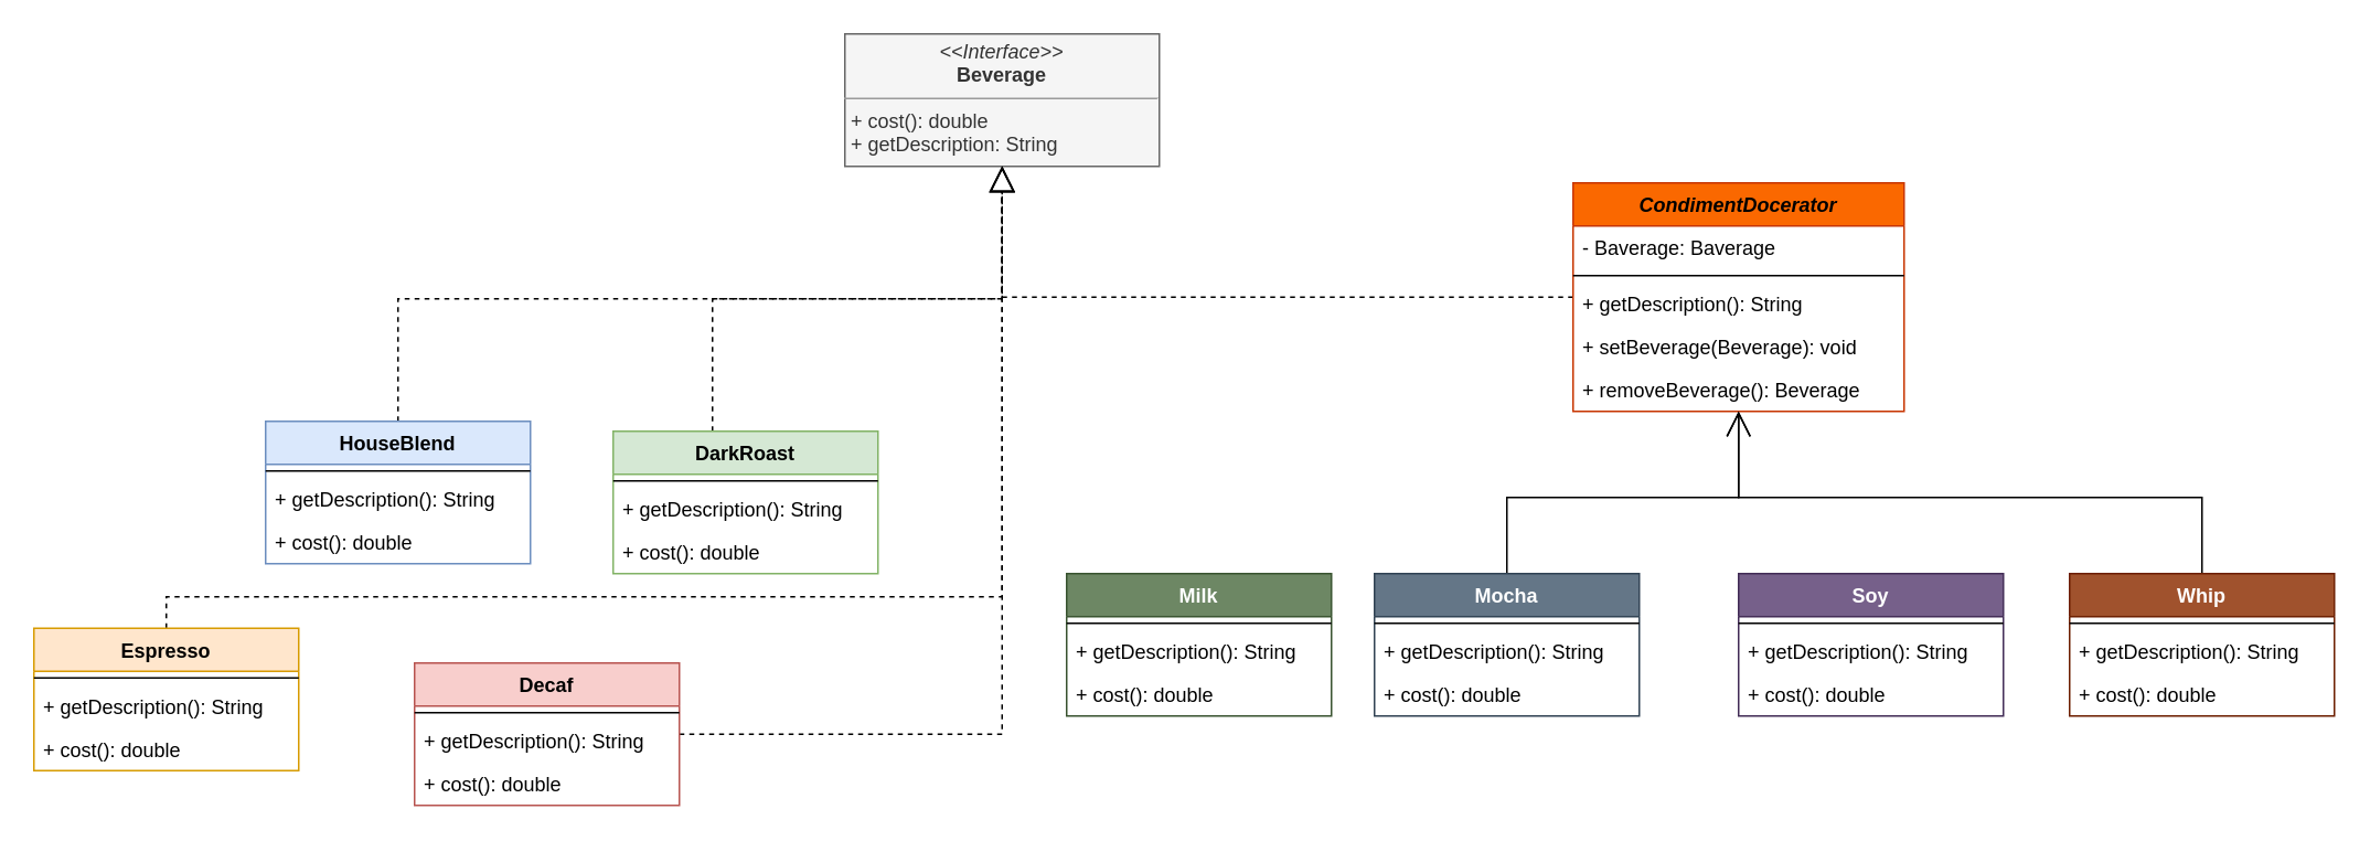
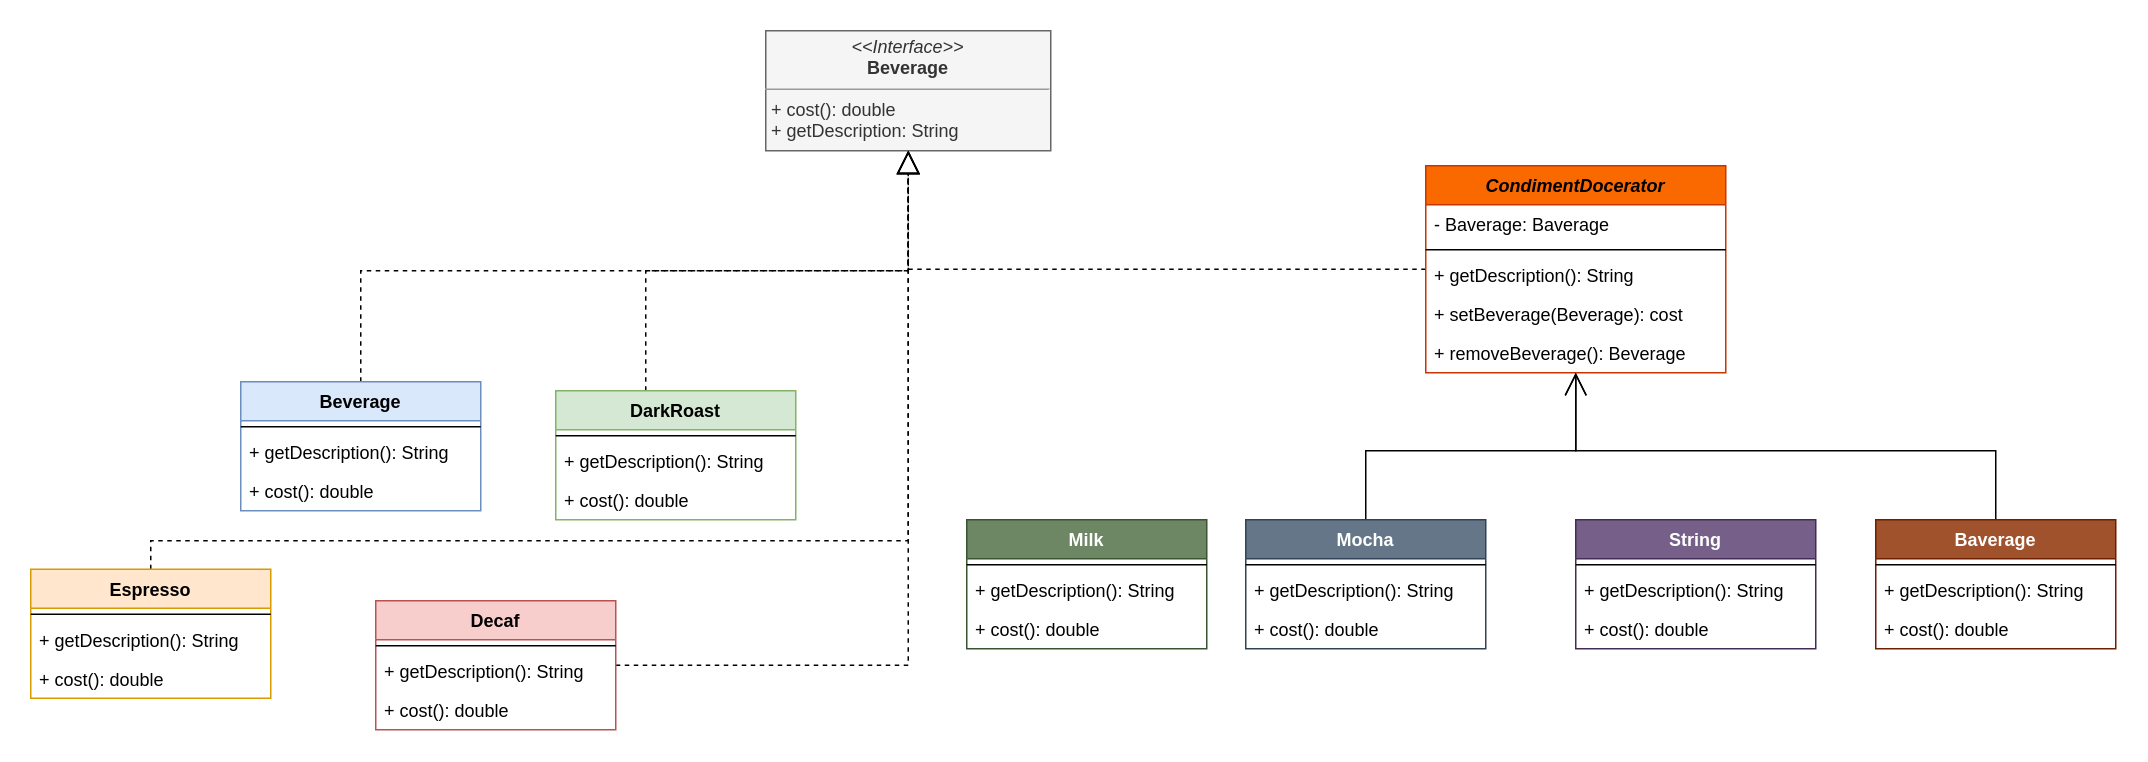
  <mxCell id="0" />
  <mxCell id="1" parent="0" />
  <mxCell id="2" value="&lt;p style=&quot;margin:0px;margin-top:4px;text-align:center;&quot;&gt;&lt;i&gt;&amp;lt;&amp;lt;Interface&amp;gt;&amp;gt;&lt;/i&gt;&lt;br&gt;&lt;b&gt;Beverage&lt;/b&gt;&lt;/p&gt;&lt;hr size=&quot;1&quot;&gt;&lt;p style=&quot;margin:0px;margin-left:4px;&quot;&gt;+ cost(): double&lt;/p&gt;&lt;p style=&quot;margin:0px;margin-left:4px;&quot;&gt;+ getDescription: String&lt;/p&gt;" style="verticalAlign=top;align=left;overflow=fill;fontSize=12;fontFamily=Helvetica;html=1;fillColor=#f5f5f5;fontColor=#333333;strokeColor=#666666;" vertex="1" parent="1"><mxGeometry x="510" y="20" width="190" height="80" as="geometry" /></mxCell>
  <mxCell id="3" style="edgeStyle=orthogonalEdgeStyle;rounded=0;orthogonalLoop=1;jettySize=auto;html=1;endArrow=block;endFill=0;endSize=13;dashed=1;" edge="1" parent="1" source="4" target="2"><mxGeometry relative="1" as="geometry" /></mxCell>
  <mxCell id="4" value="CondimentDocerator" style="swimlane;fontStyle=3;align=center;verticalAlign=top;childLayout=stackLayout;horizontal=1;startSize=26;horizontalStack=0;resizeParent=1;resizeParentMax=0;resizeLast=0;collapsible=1;marginBottom=0;fillColor=#fa6800;fontColor=#000000;strokeColor=#C73500;" vertex="1" parent="1"><mxGeometry x="950" y="110" width="200" height="138" as="geometry" /></mxCell>
  <mxCell id="5" value="- Baverage: Baverage" style="text;strokeColor=none;fillColor=none;align=left;verticalAlign=top;spacingLeft=4;spacingRight=4;overflow=hidden;rotatable=0;points=[[0,0.5],[1,0.5]];portConstraint=eastwest;" vertex="1" parent="4"><mxGeometry y="26" width="200" height="26" as="geometry" /></mxCell>
  <mxCell id="6" value="" style="line;strokeWidth=1;fillColor=none;align=left;verticalAlign=middle;spacingTop=-1;spacingLeft=3;spacingRight=3;rotatable=0;labelPosition=right;points=[];portConstraint=eastwest;" vertex="1" parent="4"><mxGeometry y="52" width="200" height="8" as="geometry" /></mxCell>
  <mxCell id="7" value="+ getDescription(): String" style="text;strokeColor=none;fillColor=none;align=left;verticalAlign=top;spacingLeft=4;spacingRight=4;overflow=hidden;rotatable=0;points=[[0,0.5],[1,0.5]];portConstraint=eastwest;" vertex="1" parent="4"><mxGeometry y="60" width="200" height="26" as="geometry" /></mxCell>
- <mxCell id="8" value="+ setBeverage(Beverage): void" style="text;strokeColor=none;fillColor=none;align=left;verticalAlign=top;spacingLeft=4;spacingRight=4;overflow=hidden;rotatable=0;points=[[0,0.5],[1,0.5]];portConstraint=eastwest;" vertex="1" parent="4"><mxGeometry y="86" width="200" height="26" as="geometry" /></mxCell>
+ <mxCell id="8" value="+ setBeverage(Beverage): cost" style="text;strokeColor=none;fillColor=none;align=left;verticalAlign=top;spacingLeft=4;spacingRight=4;overflow=hidden;rotatable=0;points=[[0,0.5],[1,0.5]];portConstraint=eastwest;" vertex="1" parent="4"><mxGeometry y="86" width="200" height="26" as="geometry" /></mxCell>
  <mxCell id="9" value="+ removeBeverage(): Beverage" style="text;strokeColor=none;fillColor=none;align=left;verticalAlign=top;spacingLeft=4;spacingRight=4;overflow=hidden;rotatable=0;points=[[0,0.5],[1,0.5]];portConstraint=eastwest;" vertex="1" parent="4"><mxGeometry y="112" width="200" height="26" as="geometry" /></mxCell>
  <mxCell id="10" value="Milk" style="swimlane;fontStyle=1;align=center;verticalAlign=top;childLayout=stackLayout;horizontal=1;startSize=26;horizontalStack=0;resizeParent=1;resizeParentMax=0;resizeLast=0;collapsible=1;marginBottom=0;fillColor=#6d8764;fontColor=#ffffff;strokeColor=#3A5431;" vertex="1" parent="1"><mxGeometry x="644" y="346" width="160" height="86" as="geometry" /></mxCell>
  <mxCell id="11" value="" style="line;strokeWidth=1;fillColor=none;align=left;verticalAlign=middle;spacingTop=-1;spacingLeft=3;spacingRight=3;rotatable=0;labelPosition=right;points=[];portConstraint=eastwest;" vertex="1" parent="10"><mxGeometry y="26" width="160" height="8" as="geometry" /></mxCell>
  <mxCell id="12" value="+ getDescription(): String" style="text;strokeColor=none;fillColor=none;align=left;verticalAlign=top;spacingLeft=4;spacingRight=4;overflow=hidden;rotatable=0;points=[[0,0.5],[1,0.5]];portConstraint=eastwest;" vertex="1" parent="10"><mxGeometry y="34" width="160" height="26" as="geometry" /></mxCell>
  <mxCell id="13" value="+ cost(): double" style="text;strokeColor=none;fillColor=none;align=left;verticalAlign=top;spacingLeft=4;spacingRight=4;overflow=hidden;rotatable=0;points=[[0,0.5],[1,0.5]];portConstraint=eastwest;" vertex="1" parent="10"><mxGeometry y="60" width="160" height="26" as="geometry" /></mxCell>
  <mxCell id="14" style="edgeStyle=orthogonalEdgeStyle;rounded=0;orthogonalLoop=1;jettySize=auto;html=1;endArrow=open;endFill=0;endSize=13;" edge="1" parent="1" source="15" target="4"><mxGeometry relative="1" as="geometry"><Array as="points"><mxPoint x="910" y="300" /><mxPoint x="1050" y="300" /></Array></mxGeometry></mxCell>
  <mxCell id="15" value="Mocha" style="swimlane;fontStyle=1;align=center;verticalAlign=top;childLayout=stackLayout;horizontal=1;startSize=26;horizontalStack=0;resizeParent=1;resizeParentMax=0;resizeLast=0;collapsible=1;marginBottom=0;fillColor=#647687;fontColor=#ffffff;strokeColor=#314354;" vertex="1" parent="1"><mxGeometry x="830" y="346" width="160" height="86" as="geometry" /></mxCell>
  <mxCell id="16" value="" style="line;strokeWidth=1;fillColor=none;align=left;verticalAlign=middle;spacingTop=-1;spacingLeft=3;spacingRight=3;rotatable=0;labelPosition=right;points=[];portConstraint=eastwest;" vertex="1" parent="15"><mxGeometry y="26" width="160" height="8" as="geometry" /></mxCell>
  <mxCell id="17" value="+ getDescription(): String" style="text;strokeColor=none;fillColor=none;align=left;verticalAlign=top;spacingLeft=4;spacingRight=4;overflow=hidden;rotatable=0;points=[[0,0.5],[1,0.5]];portConstraint=eastwest;" vertex="1" parent="15"><mxGeometry y="34" width="160" height="26" as="geometry" /></mxCell>
  <mxCell id="18" value="+ cost(): double" style="text;strokeColor=none;fillColor=none;align=left;verticalAlign=top;spacingLeft=4;spacingRight=4;overflow=hidden;rotatable=0;points=[[0,0.5],[1,0.5]];portConstraint=eastwest;" vertex="1" parent="15"><mxGeometry y="60" width="160" height="26" as="geometry" /></mxCell>
- <mxCell id="19" value="Soy" style="swimlane;fontStyle=1;align=center;verticalAlign=top;childLayout=stackLayout;horizontal=1;startSize=26;horizontalStack=0;resizeParent=1;resizeParentMax=0;resizeLast=0;collapsible=1;marginBottom=0;fillColor=#76608a;fontColor=#ffffff;strokeColor=#432D57;" vertex="1" parent="1"><mxGeometry x="1050" y="346" width="160" height="86" as="geometry" /></mxCell>
+ <mxCell id="19" value="String" style="swimlane;fontStyle=1;align=center;verticalAlign=top;childLayout=stackLayout;horizontal=1;startSize=26;horizontalStack=0;resizeParent=1;resizeParentMax=0;resizeLast=0;collapsible=1;marginBottom=0;fillColor=#76608a;fontColor=#ffffff;strokeColor=#432D57;" vertex="1" parent="1"><mxGeometry x="1050" y="346" width="160" height="86" as="geometry" /></mxCell>
  <mxCell id="20" value="" style="line;strokeWidth=1;fillColor=none;align=left;verticalAlign=middle;spacingTop=-1;spacingLeft=3;spacingRight=3;rotatable=0;labelPosition=right;points=[];portConstraint=eastwest;" vertex="1" parent="19"><mxGeometry y="26" width="160" height="8" as="geometry" /></mxCell>
  <mxCell id="21" value="+ getDescription(): String" style="text;strokeColor=none;fillColor=none;align=left;verticalAlign=top;spacingLeft=4;spacingRight=4;overflow=hidden;rotatable=0;points=[[0,0.5],[1,0.5]];portConstraint=eastwest;" vertex="1" parent="19"><mxGeometry y="34" width="160" height="26" as="geometry" /></mxCell>
  <mxCell id="22" value="+ cost(): double" style="text;strokeColor=none;fillColor=none;align=left;verticalAlign=top;spacingLeft=4;spacingRight=4;overflow=hidden;rotatable=0;points=[[0,0.5],[1,0.5]];portConstraint=eastwest;" vertex="1" parent="19"><mxGeometry y="60" width="160" height="26" as="geometry" /></mxCell>
  <mxCell id="23" style="edgeStyle=orthogonalEdgeStyle;rounded=0;orthogonalLoop=1;jettySize=auto;html=1;endArrow=open;endFill=0;endSize=13;" edge="1" parent="1" source="24" target="4"><mxGeometry relative="1" as="geometry"><Array as="points"><mxPoint x="1330" y="300" /><mxPoint x="1050" y="300" /></Array></mxGeometry></mxCell>
- <mxCell id="24" value="Whip" style="swimlane;fontStyle=1;align=center;verticalAlign=top;childLayout=stackLayout;horizontal=1;startSize=26;horizontalStack=0;resizeParent=1;resizeParentMax=0;resizeLast=0;collapsible=1;marginBottom=0;fillColor=#a0522d;fontColor=#ffffff;strokeColor=#6D1F00;" vertex="1" parent="1"><mxGeometry x="1250" y="346" width="160" height="86" as="geometry" /></mxCell>
+ <mxCell id="24" value="Baverage" style="swimlane;fontStyle=1;align=center;verticalAlign=top;childLayout=stackLayout;horizontal=1;startSize=26;horizontalStack=0;resizeParent=1;resizeParentMax=0;resizeLast=0;collapsible=1;marginBottom=0;fillColor=#a0522d;fontColor=#ffffff;strokeColor=#6D1F00;" vertex="1" parent="1"><mxGeometry x="1250" y="346" width="160" height="86" as="geometry" /></mxCell>
  <mxCell id="25" value="" style="line;strokeWidth=1;fillColor=none;align=left;verticalAlign=middle;spacingTop=-1;spacingLeft=3;spacingRight=3;rotatable=0;labelPosition=right;points=[];portConstraint=eastwest;" vertex="1" parent="24"><mxGeometry y="26" width="160" height="8" as="geometry" /></mxCell>
  <mxCell id="26" value="+ getDescription(): String" style="text;strokeColor=none;fillColor=none;align=left;verticalAlign=top;spacingLeft=4;spacingRight=4;overflow=hidden;rotatable=0;points=[[0,0.5],[1,0.5]];portConstraint=eastwest;" vertex="1" parent="24"><mxGeometry y="34" width="160" height="26" as="geometry" /></mxCell>
  <mxCell id="27" value="+ cost(): double" style="text;strokeColor=none;fillColor=none;align=left;verticalAlign=top;spacingLeft=4;spacingRight=4;overflow=hidden;rotatable=0;points=[[0,0.5],[1,0.5]];portConstraint=eastwest;" vertex="1" parent="24"><mxGeometry y="60" width="160" height="26" as="geometry" /></mxCell>
  <mxCell id="28" style="edgeStyle=orthogonalEdgeStyle;rounded=0;orthogonalLoop=1;jettySize=auto;html=1;dashed=1;endArrow=block;endFill=0;endSize=13;" edge="1" parent="1" source="29" target="2"><mxGeometry relative="1" as="geometry"><Array as="points"><mxPoint x="430" y="180" /><mxPoint x="605" y="180" /></Array></mxGeometry></mxCell>
  <mxCell id="29" value="DarkRoast" style="swimlane;fontStyle=1;align=center;verticalAlign=top;childLayout=stackLayout;horizontal=1;startSize=26;horizontalStack=0;resizeParent=1;resizeParentMax=0;resizeLast=0;collapsible=1;marginBottom=0;fillColor=#d5e8d4;strokeColor=#82b366;" vertex="1" parent="1"><mxGeometry x="370" y="260" width="160" height="86" as="geometry" /></mxCell>
  <mxCell id="30" value="" style="line;strokeWidth=1;fillColor=none;align=left;verticalAlign=middle;spacingTop=-1;spacingLeft=3;spacingRight=3;rotatable=0;labelPosition=right;points=[];portConstraint=eastwest;" vertex="1" parent="29"><mxGeometry y="26" width="160" height="8" as="geometry" /></mxCell>
  <mxCell id="31" value="+ getDescription(): String" style="text;strokeColor=none;fillColor=none;align=left;verticalAlign=top;spacingLeft=4;spacingRight=4;overflow=hidden;rotatable=0;points=[[0,0.5],[1,0.5]];portConstraint=eastwest;" vertex="1" parent="29"><mxGeometry y="34" width="160" height="26" as="geometry" /></mxCell>
  <mxCell id="32" value="+ cost(): double" style="text;strokeColor=none;fillColor=none;align=left;verticalAlign=top;spacingLeft=4;spacingRight=4;overflow=hidden;rotatable=0;points=[[0,0.5],[1,0.5]];portConstraint=eastwest;" vertex="1" parent="29"><mxGeometry y="60" width="160" height="26" as="geometry" /></mxCell>
  <mxCell id="33" style="edgeStyle=orthogonalEdgeStyle;rounded=0;orthogonalLoop=1;jettySize=auto;html=1;dashed=1;endArrow=block;endFill=0;endSize=13;" edge="1" parent="1" source="34" target="2"><mxGeometry relative="1" as="geometry"><Array as="points"><mxPoint x="240" y="180" /><mxPoint x="605" y="180" /></Array></mxGeometry></mxCell>
- <mxCell id="34" value="HouseBlend" style="swimlane;fontStyle=1;align=center;verticalAlign=top;childLayout=stackLayout;horizontal=1;startSize=26;horizontalStack=0;resizeParent=1;resizeParentMax=0;resizeLast=0;collapsible=1;marginBottom=0;fillColor=#dae8fc;strokeColor=#6c8ebf;" vertex="1" parent="1"><mxGeometry x="160" y="254" width="160" height="86" as="geometry" /></mxCell>
+ <mxCell id="34" value="Beverage" style="swimlane;fontStyle=1;align=center;verticalAlign=top;childLayout=stackLayout;horizontal=1;startSize=26;horizontalStack=0;resizeParent=1;resizeParentMax=0;resizeLast=0;collapsible=1;marginBottom=0;fillColor=#dae8fc;strokeColor=#6c8ebf;" vertex="1" parent="1"><mxGeometry x="160" y="254" width="160" height="86" as="geometry" /></mxCell>
  <mxCell id="35" value="" style="line;strokeWidth=1;fillColor=none;align=left;verticalAlign=middle;spacingTop=-1;spacingLeft=3;spacingRight=3;rotatable=0;labelPosition=right;points=[];portConstraint=eastwest;" vertex="1" parent="34"><mxGeometry y="26" width="160" height="8" as="geometry" /></mxCell>
  <mxCell id="36" value="+ getDescription(): String" style="text;strokeColor=none;fillColor=none;align=left;verticalAlign=top;spacingLeft=4;spacingRight=4;overflow=hidden;rotatable=0;points=[[0,0.5],[1,0.5]];portConstraint=eastwest;" vertex="1" parent="34"><mxGeometry y="34" width="160" height="26" as="geometry" /></mxCell>
  <mxCell id="37" value="+ cost(): double" style="text;strokeColor=none;fillColor=none;align=left;verticalAlign=top;spacingLeft=4;spacingRight=4;overflow=hidden;rotatable=0;points=[[0,0.5],[1,0.5]];portConstraint=eastwest;" vertex="1" parent="34"><mxGeometry y="60" width="160" height="26" as="geometry" /></mxCell>
  <mxCell id="38" style="edgeStyle=orthogonalEdgeStyle;rounded=0;orthogonalLoop=1;jettySize=auto;html=1;dashed=1;endArrow=block;endFill=0;endSize=13;" edge="1" parent="1" source="39" target="2"><mxGeometry relative="1" as="geometry"><Array as="points"><mxPoint x="100" y="360" /><mxPoint x="605" y="360" /></Array></mxGeometry></mxCell>
  <mxCell id="39" value="Espresso" style="swimlane;fontStyle=1;align=center;verticalAlign=top;childLayout=stackLayout;horizontal=1;startSize=26;horizontalStack=0;resizeParent=1;resizeParentMax=0;resizeLast=0;collapsible=1;marginBottom=0;fillColor=#ffe6cc;strokeColor=#d79b00;" vertex="1" parent="1"><mxGeometry x="20" y="379" width="160" height="86" as="geometry" /></mxCell>
  <mxCell id="40" value="" style="line;strokeWidth=1;fillColor=none;align=left;verticalAlign=middle;spacingTop=-1;spacingLeft=3;spacingRight=3;rotatable=0;labelPosition=right;points=[];portConstraint=eastwest;" vertex="1" parent="39"><mxGeometry y="26" width="160" height="8" as="geometry" /></mxCell>
  <mxCell id="41" value="+ getDescription(): String" style="text;strokeColor=none;fillColor=none;align=left;verticalAlign=top;spacingLeft=4;spacingRight=4;overflow=hidden;rotatable=0;points=[[0,0.5],[1,0.5]];portConstraint=eastwest;" vertex="1" parent="39"><mxGeometry y="34" width="160" height="26" as="geometry" /></mxCell>
  <mxCell id="42" value="+ cost(): double" style="text;strokeColor=none;fillColor=none;align=left;verticalAlign=top;spacingLeft=4;spacingRight=4;overflow=hidden;rotatable=0;points=[[0,0.5],[1,0.5]];portConstraint=eastwest;" vertex="1" parent="39"><mxGeometry y="60" width="160" height="26" as="geometry" /></mxCell>
  <mxCell id="43" style="edgeStyle=orthogonalEdgeStyle;rounded=0;orthogonalLoop=1;jettySize=auto;html=1;dashed=1;endArrow=block;endFill=0;endSize=13;" edge="1" parent="1" source="44" target="2"><mxGeometry relative="1" as="geometry" /></mxCell>
  <mxCell id="44" value="Decaf" style="swimlane;fontStyle=1;align=center;verticalAlign=top;childLayout=stackLayout;horizontal=1;startSize=26;horizontalStack=0;resizeParent=1;resizeParentMax=0;resizeLast=0;collapsible=1;marginBottom=0;fillColor=#f8cecc;strokeColor=#b85450;" vertex="1" parent="1"><mxGeometry x="250" y="400" width="160" height="86" as="geometry" /></mxCell>
  <mxCell id="45" value="" style="line;strokeWidth=1;fillColor=none;align=left;verticalAlign=middle;spacingTop=-1;spacingLeft=3;spacingRight=3;rotatable=0;labelPosition=right;points=[];portConstraint=eastwest;" vertex="1" parent="44"><mxGeometry y="26" width="160" height="8" as="geometry" /></mxCell>
  <mxCell id="46" value="+ getDescription(): String" style="text;strokeColor=none;fillColor=none;align=left;verticalAlign=top;spacingLeft=4;spacingRight=4;overflow=hidden;rotatable=0;points=[[0,0.5],[1,0.5]];portConstraint=eastwest;" vertex="1" parent="44"><mxGeometry y="34" width="160" height="26" as="geometry" /></mxCell>
  <mxCell id="47" value="+ cost(): double" style="text;strokeColor=none;fillColor=none;align=left;verticalAlign=top;spacingLeft=4;spacingRight=4;overflow=hidden;rotatable=0;points=[[0,0.5],[1,0.5]];portConstraint=eastwest;" vertex="1" parent="44"><mxGeometry y="60" width="160" height="26" as="geometry" /></mxCell>
